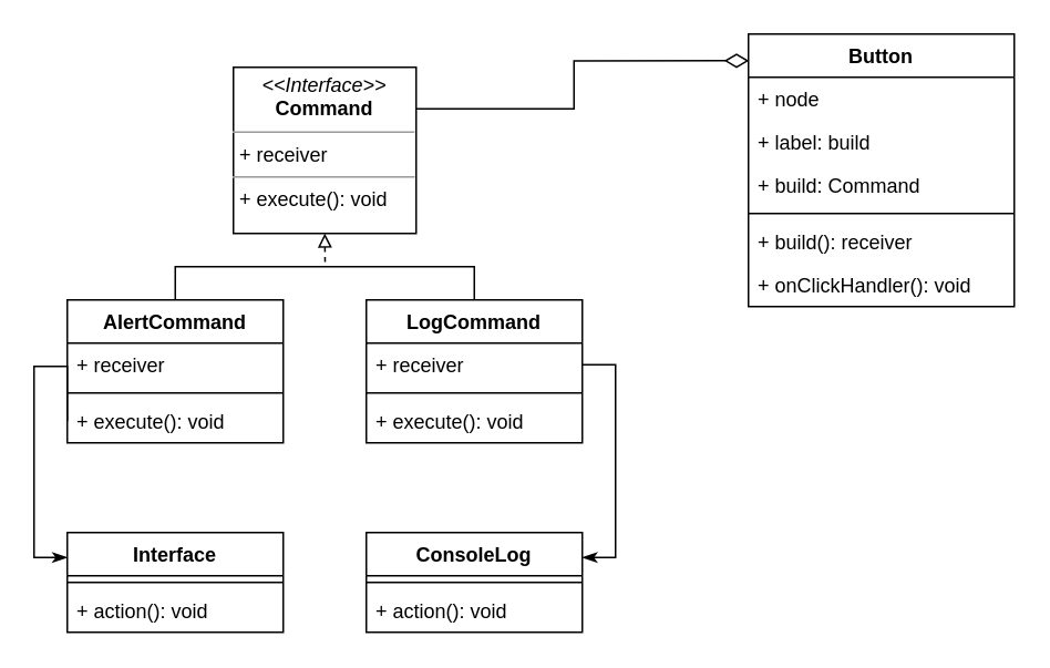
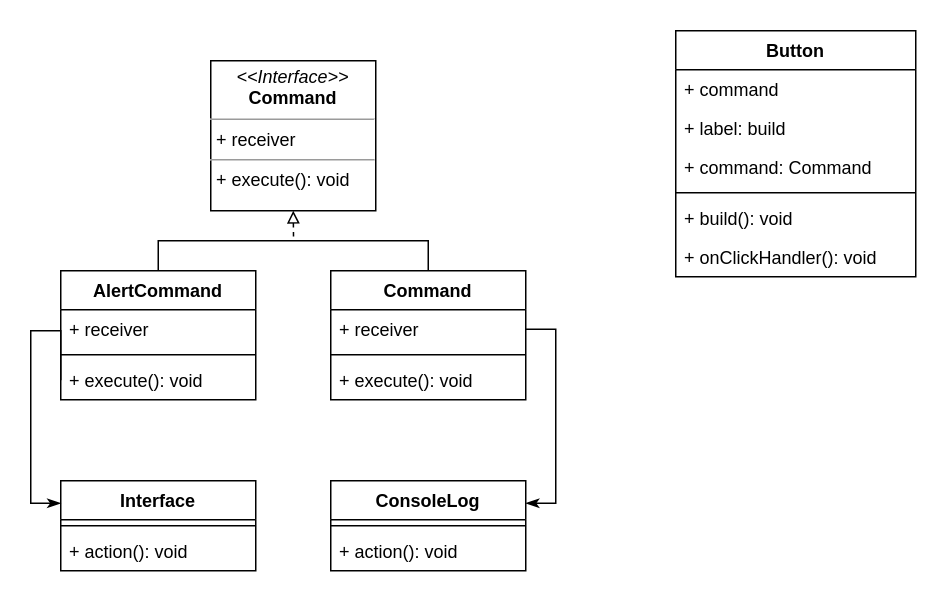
  <mxCell id="0" />
  <mxCell id="1" parent="0" />
  <mxCell id="2" style="edgeStyle=orthogonalEdgeStyle;rounded=0;orthogonalLoop=1;jettySize=auto;html=1;exitX=0.5;exitY=1;exitDx=0;exitDy=0;dashed=1;endArrow=none;endFill=0;startArrow=block;startFill=0;" edge="1" parent="1" source="4"><mxGeometry relative="1" as="geometry"><mxPoint x="195.2" y="160" as="targetPoint" /></mxGeometry></mxCell>
- <mxCell id="3" style="edgeStyle=orthogonalEdgeStyle;rounded=0;orthogonalLoop=1;jettySize=auto;html=1;exitX=1;exitY=0.25;exitDx=0;exitDy=0;entryX=0.002;entryY=0.098;entryDx=0;entryDy=0;entryPerimeter=0;startArrow=none;startFill=0;endArrow=diamondThin;endFill=0;endSize=12;" edge="1" parent="1" source="4" target="14"><mxGeometry relative="1" as="geometry" /></mxCell>
  <mxCell id="4" value="&lt;p style=&quot;margin: 0px ; margin-top: 4px ; text-align: center&quot;&gt;&lt;i&gt;&amp;lt;&amp;lt;Interface&amp;gt;&amp;gt;&lt;/i&gt;&lt;br&gt;&lt;b&gt;Command&lt;/b&gt;&lt;/p&gt;&lt;hr size=&quot;1&quot;&gt;&lt;p style=&quot;margin: 0px ; margin-left: 4px&quot;&gt;+ receiver&lt;br&gt;&lt;/p&gt;&lt;hr size=&quot;1&quot;&gt;&lt;p style=&quot;margin: 0px ; margin-left: 4px&quot;&gt;+ execute(): void&lt;br&gt;&lt;/p&gt;" style="verticalAlign=top;align=left;overflow=fill;fontSize=12;fontFamily=Helvetica;html=1;" vertex="1" parent="1"><mxGeometry x="140" y="40" width="110" height="100" as="geometry" /></mxCell>
  <mxCell id="5" style="edgeStyle=orthogonalEdgeStyle;rounded=0;orthogonalLoop=1;jettySize=auto;html=1;exitX=0.5;exitY=0;exitDx=0;exitDy=0;entryX=0.5;entryY=0;entryDx=0;entryDy=0;dashed=0;endArrow=none;endFill=0;" edge="1" parent="1" source="6" target="10"><mxGeometry relative="1" as="geometry" /></mxCell>
  <mxCell id="6" value="AlertCommand" style="swimlane;fontStyle=1;align=center;verticalAlign=top;childLayout=stackLayout;horizontal=1;startSize=26;horizontalStack=0;resizeParent=1;resizeParentMax=0;resizeLast=0;collapsible=1;marginBottom=0;" vertex="1" parent="1"><mxGeometry x="40" y="180" width="130" height="86" as="geometry" /></mxCell>
  <mxCell id="7" value="+ receiver" style="text;strokeColor=none;fillColor=none;align=left;verticalAlign=top;spacingLeft=4;spacingRight=4;overflow=hidden;rotatable=0;points=[[0,0.5],[1,0.5]];portConstraint=eastwest;" vertex="1" parent="6"><mxGeometry y="26" width="130" height="26" as="geometry" /></mxCell>
  <mxCell id="8" value="" style="line;strokeWidth=1;fillColor=none;align=left;verticalAlign=middle;spacingTop=-1;spacingLeft=3;spacingRight=3;rotatable=0;labelPosition=right;points=[];portConstraint=eastwest;" vertex="1" parent="6"><mxGeometry y="52" width="130" height="8" as="geometry" /></mxCell>
  <mxCell id="9" value="+ execute(): void" style="text;strokeColor=none;fillColor=none;align=left;verticalAlign=top;spacingLeft=4;spacingRight=4;overflow=hidden;rotatable=0;points=[[0,0.5],[1,0.5]];portConstraint=eastwest;" vertex="1" parent="6"><mxGeometry y="60" width="130" height="26" as="geometry" /></mxCell>
- <mxCell id="10" value="LogCommand" style="swimlane;fontStyle=1;align=center;verticalAlign=top;childLayout=stackLayout;horizontal=1;startSize=26;horizontalStack=0;resizeParent=1;resizeParentMax=0;resizeLast=0;collapsible=1;marginBottom=0;" vertex="1" parent="1"><mxGeometry x="220" y="180" width="130" height="86" as="geometry" /></mxCell>
+ <mxCell id="10" value="Command" style="swimlane;fontStyle=1;align=center;verticalAlign=top;childLayout=stackLayout;horizontal=1;startSize=26;horizontalStack=0;resizeParent=1;resizeParentMax=0;resizeLast=0;collapsible=1;marginBottom=0;" vertex="1" parent="1"><mxGeometry x="220" y="180" width="130" height="86" as="geometry" /></mxCell>
  <mxCell id="11" value="+ receiver" style="text;strokeColor=none;fillColor=none;align=left;verticalAlign=top;spacingLeft=4;spacingRight=4;overflow=hidden;rotatable=0;points=[[0,0.5],[1,0.5]];portConstraint=eastwest;" vertex="1" parent="10"><mxGeometry y="26" width="130" height="26" as="geometry" /></mxCell>
  <mxCell id="12" value="" style="line;strokeWidth=1;fillColor=none;align=left;verticalAlign=middle;spacingTop=-1;spacingLeft=3;spacingRight=3;rotatable=0;labelPosition=right;points=[];portConstraint=eastwest;" vertex="1" parent="10"><mxGeometry y="52" width="130" height="8" as="geometry" /></mxCell>
  <mxCell id="13" value="+ execute(): void" style="text;strokeColor=none;fillColor=none;align=left;verticalAlign=top;spacingLeft=4;spacingRight=4;overflow=hidden;rotatable=0;points=[[0,0.5],[1,0.5]];portConstraint=eastwest;" vertex="1" parent="10"><mxGeometry y="60" width="130" height="26" as="geometry" /></mxCell>
  <mxCell id="14" value="Button" style="swimlane;fontStyle=1;align=center;verticalAlign=top;childLayout=stackLayout;horizontal=1;startSize=26;horizontalStack=0;resizeParent=1;resizeParentMax=0;resizeLast=0;collapsible=1;marginBottom=0;" vertex="1" parent="1"><mxGeometry x="450" y="20" width="160" height="164" as="geometry" /></mxCell>
- <mxCell id="15" value="+ node" style="text;strokeColor=none;fillColor=none;align=left;verticalAlign=top;spacingLeft=4;spacingRight=4;overflow=hidden;rotatable=0;points=[[0,0.5],[1,0.5]];portConstraint=eastwest;" vertex="1" parent="14"><mxGeometry y="26" width="160" height="26" as="geometry" /></mxCell>
+ <mxCell id="15" value="+ command" style="text;strokeColor=none;fillColor=none;align=left;verticalAlign=top;spacingLeft=4;spacingRight=4;overflow=hidden;rotatable=0;points=[[0,0.5],[1,0.5]];portConstraint=eastwest;" vertex="1" parent="14"><mxGeometry y="26" width="160" height="26" as="geometry" /></mxCell>
  <mxCell id="16" value="+ label: build" style="text;strokeColor=none;fillColor=none;align=left;verticalAlign=top;spacingLeft=4;spacingRight=4;overflow=hidden;rotatable=0;points=[[0,0.5],[1,0.5]];portConstraint=eastwest;" vertex="1" parent="14"><mxGeometry y="52" width="160" height="26" as="geometry" /></mxCell>
- <mxCell id="17" value="+ build: Command" style="text;strokeColor=none;fillColor=none;align=left;verticalAlign=top;spacingLeft=4;spacingRight=4;overflow=hidden;rotatable=0;points=[[0,0.5],[1,0.5]];portConstraint=eastwest;" vertex="1" parent="14"><mxGeometry y="78" width="160" height="26" as="geometry" /></mxCell>
+ <mxCell id="17" value="+ command: Command" style="text;strokeColor=none;fillColor=none;align=left;verticalAlign=top;spacingLeft=4;spacingRight=4;overflow=hidden;rotatable=0;points=[[0,0.5],[1,0.5]];portConstraint=eastwest;" vertex="1" parent="14"><mxGeometry y="78" width="160" height="26" as="geometry" /></mxCell>
  <mxCell id="18" value="" style="line;strokeWidth=1;fillColor=none;align=left;verticalAlign=middle;spacingTop=-1;spacingLeft=3;spacingRight=3;rotatable=0;labelPosition=right;points=[];portConstraint=eastwest;" vertex="1" parent="14"><mxGeometry y="104" width="160" height="8" as="geometry" /></mxCell>
- <mxCell id="19" value="+ build(): receiver" style="text;strokeColor=none;fillColor=none;align=left;verticalAlign=top;spacingLeft=4;spacingRight=4;overflow=hidden;rotatable=0;points=[[0,0.5],[1,0.5]];portConstraint=eastwest;" vertex="1" parent="14"><mxGeometry y="112" width="160" height="26" as="geometry" /></mxCell>
+ <mxCell id="19" value="+ build(): void" style="text;strokeColor=none;fillColor=none;align=left;verticalAlign=top;spacingLeft=4;spacingRight=4;overflow=hidden;rotatable=0;points=[[0,0.5],[1,0.5]];portConstraint=eastwest;" vertex="1" parent="14"><mxGeometry y="112" width="160" height="26" as="geometry" /></mxCell>
  <mxCell id="20" value="+ onClickHandler(): void" style="text;strokeColor=none;fillColor=none;align=left;verticalAlign=top;spacingLeft=4;spacingRight=4;overflow=hidden;rotatable=0;points=[[0,0.5],[1,0.5]];portConstraint=eastwest;" vertex="1" parent="14"><mxGeometry y="138" width="160" height="26" as="geometry" /></mxCell>
  <mxCell id="21" value="Interface" style="swimlane;fontStyle=1;align=center;verticalAlign=top;childLayout=stackLayout;horizontal=1;startSize=26;horizontalStack=0;resizeParent=1;resizeParentMax=0;resizeLast=0;collapsible=1;marginBottom=0;" vertex="1" parent="1"><mxGeometry x="40" y="320" width="130" height="60" as="geometry" /></mxCell>
  <mxCell id="22" value="" style="line;strokeWidth=1;fillColor=none;align=left;verticalAlign=middle;spacingTop=-1;spacingLeft=3;spacingRight=3;rotatable=0;labelPosition=right;points=[];portConstraint=eastwest;" vertex="1" parent="21"><mxGeometry y="26" width="130" height="8" as="geometry" /></mxCell>
  <mxCell id="23" value="+ action(): void" style="text;strokeColor=none;fillColor=none;align=left;verticalAlign=top;spacingLeft=4;spacingRight=4;overflow=hidden;rotatable=0;points=[[0,0.5],[1,0.5]];portConstraint=eastwest;" vertex="1" parent="21"><mxGeometry y="34" width="130" height="26" as="geometry" /></mxCell>
  <mxCell id="24" value="ConsoleLog" style="swimlane;fontStyle=1;align=center;verticalAlign=top;childLayout=stackLayout;horizontal=1;startSize=26;horizontalStack=0;resizeParent=1;resizeParentMax=0;resizeLast=0;collapsible=1;marginBottom=0;" vertex="1" parent="1"><mxGeometry x="220" y="320" width="130" height="60" as="geometry" /></mxCell>
  <mxCell id="25" value="" style="line;strokeWidth=1;fillColor=none;align=left;verticalAlign=middle;spacingTop=-1;spacingLeft=3;spacingRight=3;rotatable=0;labelPosition=right;points=[];portConstraint=eastwest;" vertex="1" parent="24"><mxGeometry y="26" width="130" height="8" as="geometry" /></mxCell>
  <mxCell id="26" value="+ action(): void" style="text;strokeColor=none;fillColor=none;align=left;verticalAlign=top;spacingLeft=4;spacingRight=4;overflow=hidden;rotatable=0;points=[[0,0.5],[1,0.5]];portConstraint=eastwest;" vertex="1" parent="24"><mxGeometry y="34" width="130" height="26" as="geometry" /></mxCell>
  <mxCell id="27" style="edgeStyle=orthogonalEdgeStyle;rounded=0;orthogonalLoop=1;jettySize=auto;html=1;exitX=0;exitY=0.5;exitDx=0;exitDy=0;entryX=0;entryY=0.25;entryDx=0;entryDy=0;startArrow=none;startFill=0;endArrow=classicThin;endFill=1;endSize=6;" edge="1" parent="1" source="9" target="21"><mxGeometry relative="1" as="geometry"><Array as="points"><mxPoint x="40" y="220" /><mxPoint x="20" y="220" /><mxPoint x="20" y="335" /></Array></mxGeometry></mxCell>
  <mxCell id="28" style="edgeStyle=orthogonalEdgeStyle;rounded=0;orthogonalLoop=1;jettySize=auto;html=1;exitX=1;exitY=0.5;exitDx=0;exitDy=0;entryX=1;entryY=0.25;entryDx=0;entryDy=0;startArrow=none;startFill=0;endArrow=classicThin;endFill=1;endSize=6;" edge="1" parent="1" source="11" target="24"><mxGeometry relative="1" as="geometry" /></mxCell>
